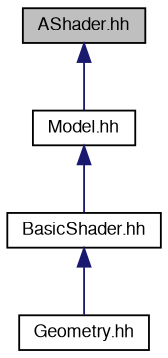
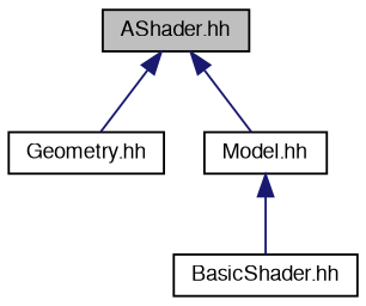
  digraph {
    node [color=black fillcolor=white fontname=FreeSans fontsize=10 shape=record style=filled]
    edge [color=midnightblue dir=back fontname=FreeSans fontsize=10 labelfontname=FreeSans labelfontsize=10 style=solid]
    n1 [fillcolor=grey75 fontcolor=black height=0.2 label="AShader.hh" width=0.4]
    n2 [height=0.2 label="Geometry.hh" width=0.4]
    n3 [height=0.2 label="Model.hh" width=0.4]
    n4 [height=0.2 label="BasicShader.hh" width=0.4]
-   n4 -> n2
+   n1 -> n2
    n1 -> n3
    n3 -> n4
  }
